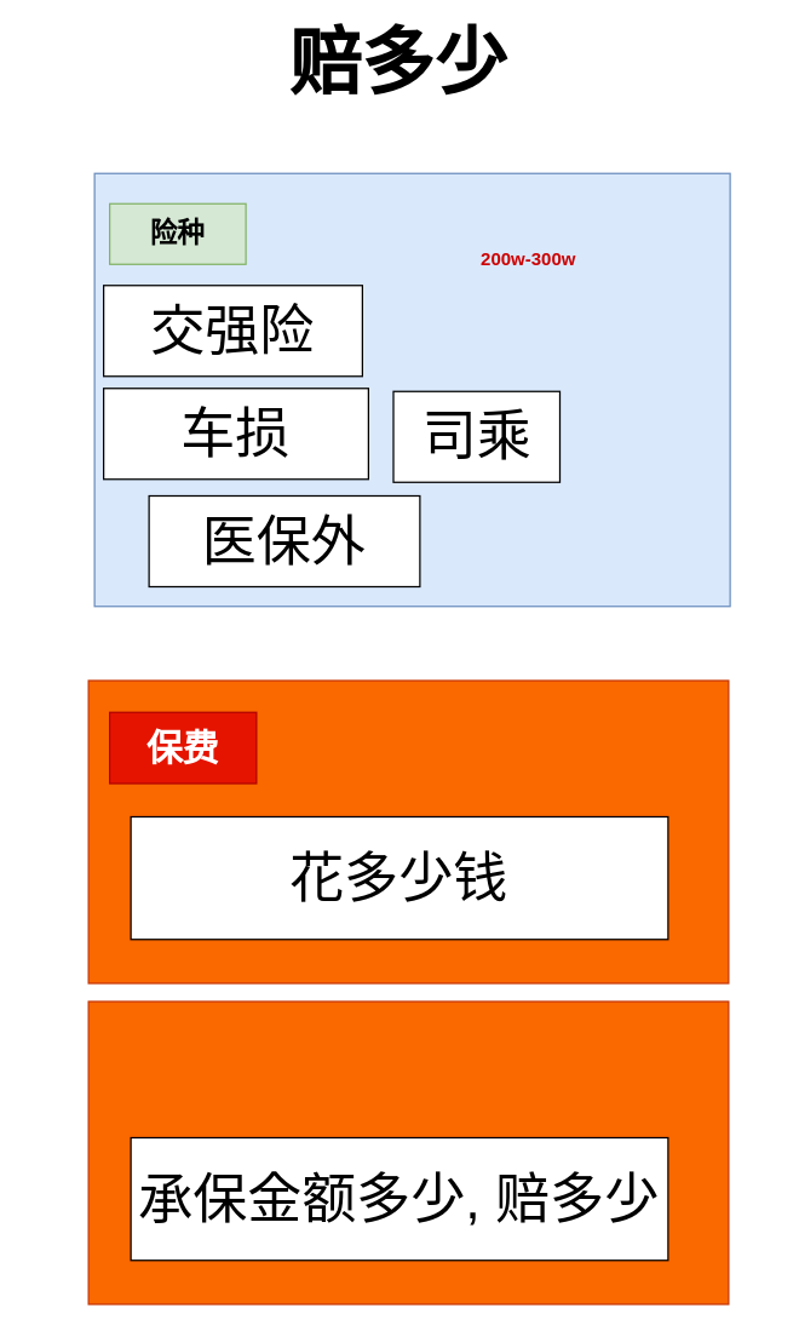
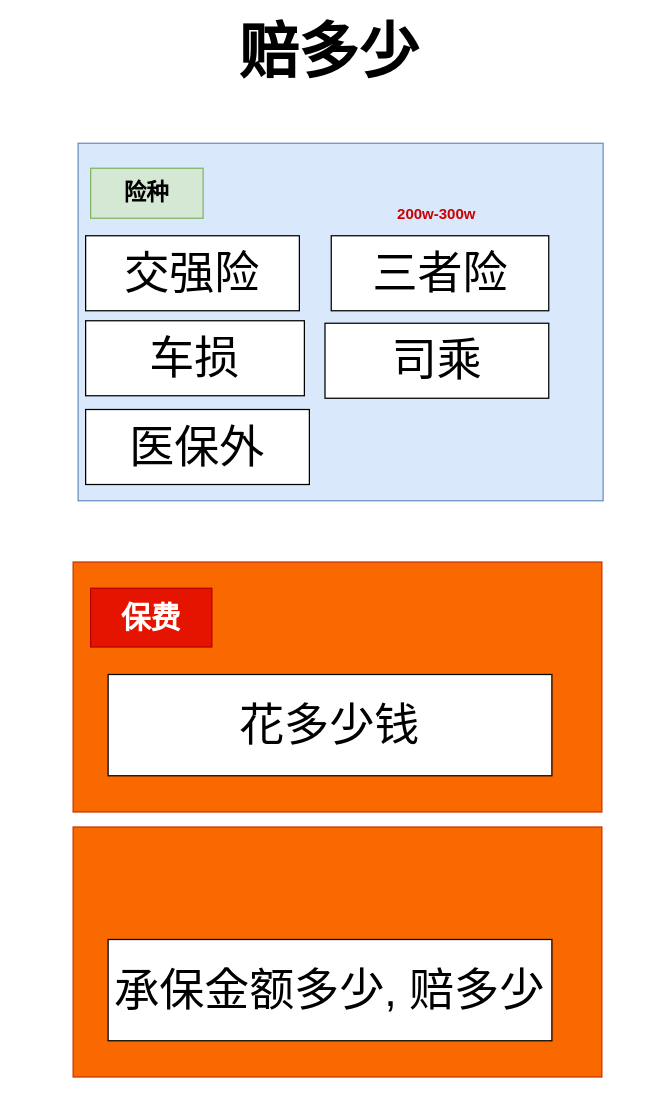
  <mxCell id="0" />
  <mxCell id="1" parent="0" />
  <mxCell id="2" value="&lt;b&gt;&lt;font style=&quot;font-size: 48px&quot;&gt;赔多少&lt;/font&gt;&lt;/b&gt;" style="text;html=1;align=center;verticalAlign=middle;whiteSpace=wrap;rounded=0;" parent="1" vertex="1"><mxGeometry x="20" y="20" width="486" height="41" as="geometry" /></mxCell>
  <mxCell id="3" value="" style="rounded=0;whiteSpace=wrap;html=1;fillColor=#fa6800;strokeColor=#C73500;fontColor=#ffffff;" parent="1" vertex="1"><mxGeometry x="58" y="449" width="423" height="200" as="geometry" /></mxCell>
  <mxCell id="4" value="&lt;b&gt;&lt;font style=&quot;font-size: 24px&quot;&gt;保费&lt;/font&gt;&lt;/b&gt;" style="text;html=1;strokeColor=#B20000;fillColor=#e51400;align=center;verticalAlign=middle;whiteSpace=wrap;rounded=0;fontColor=#ffffff;" parent="1" vertex="1"><mxGeometry x="72" y="470" width="97" height="47" as="geometry" /></mxCell>
  <mxCell id="5" value="&lt;font style=&quot;font-size: 36px&quot;&gt;花多少钱&lt;/font&gt;" style="rounded=0;whiteSpace=wrap;html=1;" parent="1" vertex="1"><mxGeometry x="86" y="539" width="355" height="81" as="geometry" /></mxCell>
  <mxCell id="6" value="" style="rounded=0;whiteSpace=wrap;html=1;fillColor=#dae8fc;strokeColor=#6c8ebf;" parent="1" vertex="1"><mxGeometry x="62" y="114" width="420" height="286" as="geometry" /></mxCell>
  <mxCell id="7" value="&lt;b&gt;&lt;font style=&quot;font-size: 18px&quot;&gt;险种&lt;/font&gt;&lt;/b&gt;" style="text;html=1;strokeColor=#82b366;fillColor=#d5e8d4;align=center;verticalAlign=middle;whiteSpace=wrap;rounded=0;" parent="1" vertex="1"><mxGeometry x="72" y="134" width="90" height="40" as="geometry" /></mxCell>
  <mxCell id="8" value="&lt;font style=&quot;font-size: 36px&quot;&gt;交强险&lt;/font&gt;" style="rounded=0;whiteSpace=wrap;html=1;" parent="1" vertex="1"><mxGeometry x="68" y="188" width="171" height="60" as="geometry" /></mxCell>
- <mxCell id="10" value="&lt;span style=&quot;font-size: 36px&quot;&gt;司乘&lt;/span&gt;" style="rounded=0;whiteSpace=wrap;html=1;" parent="1" vertex="1"><mxGeometry x="259.5" y="258" width="110" height="60" as="geometry" /></mxCell>
- <mxCell id="11" value="&lt;span style=&quot;font-size: 36px&quot;&gt;医保外&lt;/span&gt;" style="rounded=0;whiteSpace=wrap;html=1;" parent="1" vertex="1"><mxGeometry x="98" y="327" width="179" height="60" as="geometry" /></mxCell>
+ <mxCell id="9" value="&lt;span style=&quot;font-size: 36px&quot;&gt;三者险&lt;/span&gt;" style="rounded=0;whiteSpace=wrap;html=1;" parent="1" vertex="1"><mxGeometry x="264.5" y="188" width="174" height="60" as="geometry" /></mxCell>
+ <mxCell id="10" value="&lt;span style=&quot;font-size: 36px&quot;&gt;司乘&lt;/span&gt;" style="rounded=0;whiteSpace=wrap;html=1;" parent="1" vertex="1"><mxGeometry x="259.5" y="258" width="179" height="60" as="geometry" /></mxCell>
+ <mxCell id="11" value="&lt;span style=&quot;font-size: 36px&quot;&gt;医保外&lt;/span&gt;" style="rounded=0;whiteSpace=wrap;html=1;" parent="1" vertex="1"><mxGeometry x="68" y="327" width="179" height="60" as="geometry" /></mxCell>
  <mxCell id="12" value="&lt;span style=&quot;font-size: 36px&quot;&gt;车损&lt;/span&gt;" style="rounded=0;whiteSpace=wrap;html=1;" parent="1" vertex="1"><mxGeometry x="68" y="256" width="175" height="60" as="geometry" /></mxCell>
  <mxCell id="13" value="" style="rounded=0;whiteSpace=wrap;html=1;fillColor=#fa6800;strokeColor=#C73500;fontColor=#ffffff;" vertex="1" parent="1"><mxGeometry x="58" y="661" width="423" height="200" as="geometry" /></mxCell>
  <mxCell id="14" value="&lt;font style=&quot;font-size: 36px&quot;&gt;承保金额多少, 赔多少&lt;/font&gt;" style="rounded=0;whiteSpace=wrap;html=1;" vertex="1" parent="1"><mxGeometry x="86" y="751" width="355" height="81" as="geometry" /></mxCell>
  <mxCell id="15" value="&lt;b&gt;&lt;font color=&quot;#cc0000&quot;&gt;200w-300w&lt;/font&gt;&lt;/b&gt;" style="text;html=1;strokeColor=none;fillColor=none;align=center;verticalAlign=middle;whiteSpace=wrap;rounded=0;" vertex="1" parent="1"><mxGeometry x="288" y="161" width="122" height="20" as="geometry" /></mxCell>
